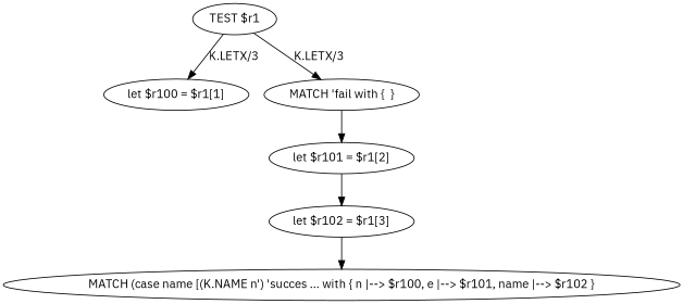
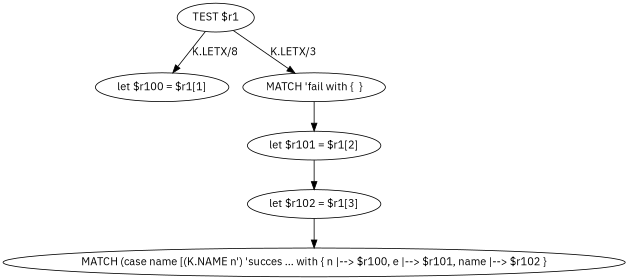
  digraph {
    fontname="IBM Plex Sans"
    node [fontname="IBM Plex Sans"]
    edge [fontname="IBM Plex Sans"]
    n1 [label="TEST $r1"]
    n2 [label="let $r100 = $r1[1]"]
    n3 [label="MATCH 'fail with {  }"]
    n4 [label="let $r101 = $r1[2]"]
    n5 [label="let $r102 = $r1[3]"]
    n6 [label="MATCH (case name [(K.NAME n') 'succes ... with { n |--> $r100, e |--> $r101, name |--> $r102 }"]
-   n1 -> n2 [label="K.LETX/3"]
+   n1 -> n2 [label="K.LETX/8"]
    n1 -> n3 [label="K.LETX/3"]
    n3 -> n4
    n4 -> n5
    n5 -> n6
  }
